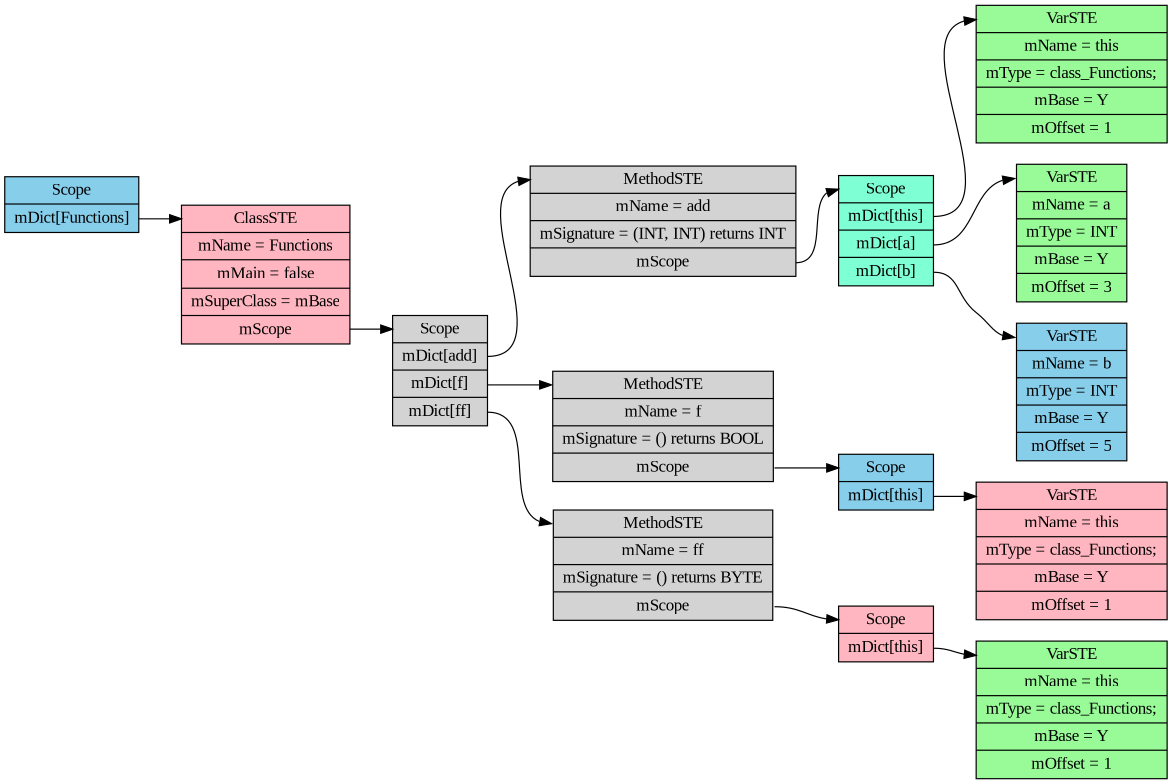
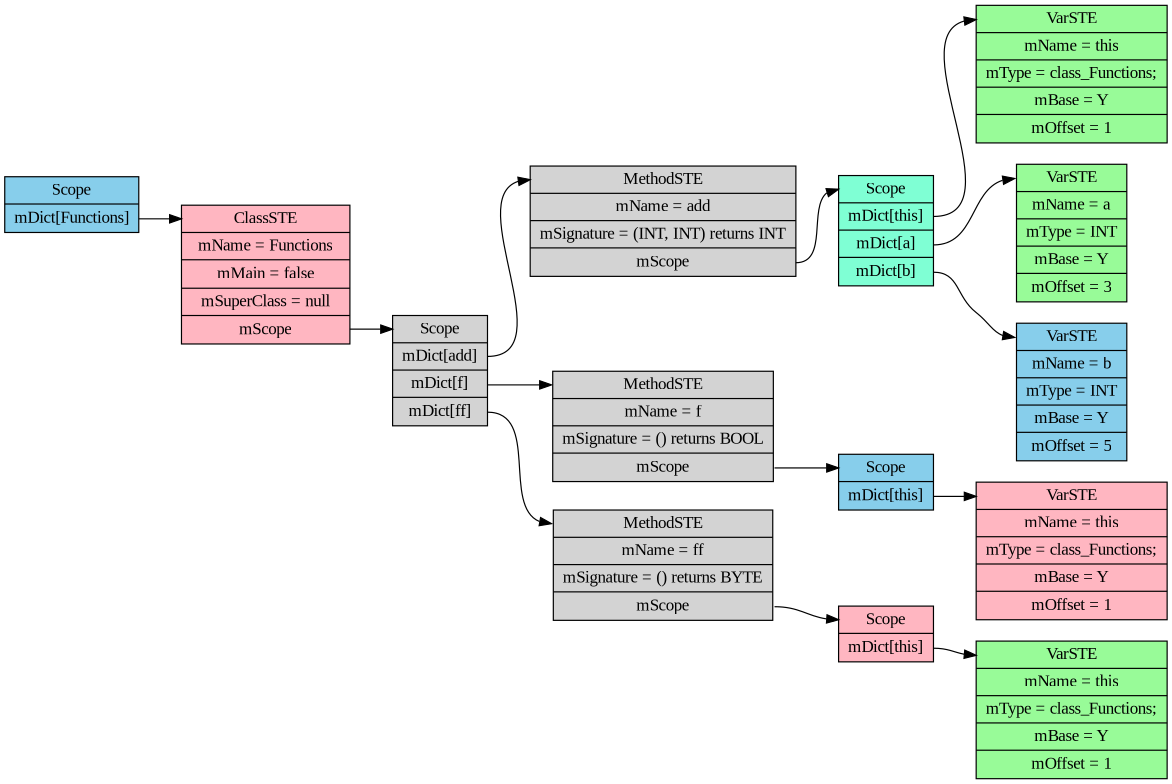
  digraph {
    rankdir=LR
    fontname="Liberation Serif"
    node [shape=record style=filled fillcolor=lightgrey fontname="Liberation Serif"]
    edge [headport=f0 tailport=f1 fontname="Liberation Serif"]
    n1 [label=" <f0> Scope | <f1> mDict\[Functions\] " fillcolor=skyblue]
-   n2 [label=" <f0> ClassSTE | <f1> mName = Functions| <f2> mMain = false| <f3> mSuperClass = mBase| <f4> mScope " fillcolor=lightpink]
+   n2 [label=" <f0> ClassSTE | <f1> mName = Functions| <f2> mMain = false| <f3> mSuperClass = null| <f4> mScope " fillcolor=lightpink]
    n3 [label=" <f0> Scope | <f1> mDict\[add\] | <f2> mDict\[f\] | <f3> mDict\[ff\] "]
    n4 [label=" <f0> MethodSTE | <f1> mName = add| <f2> mSignature = (INT, INT) returns INT| <f3> mScope "]
    n5 [label=" <f0> MethodSTE | <f1> mName = f| <f2> mSignature = () returns BOOL| <f3> mScope "]
    n6 [label=" <f0> MethodSTE | <f1> mName = ff| <f2> mSignature = () returns BYTE| <f3> mScope "]
    n7 [label=" <f0> Scope | <f1> mDict\[this\] | <f2> mDict\[a\] | <f3> mDict\[b\] " fillcolor=aquamarine]
    n8 [label=" <f0> VarSTE | <f1> mName = this| <f2> mType = class_Functions;| <f3> mBase = Y| <f4> mOffset = 1" fillcolor=palegreen]
    n9 [label=" <f0> VarSTE | <f1> mName = a| <f2> mType = INT| <f3> mBase = Y| <f4> mOffset = 3" fillcolor=palegreen]
    n10 [label=" <f0> VarSTE | <f1> mName = b| <f2> mType = INT| <f3> mBase = Y| <f4> mOffset = 5" fillcolor=skyblue]
    n11 [label=" <f0> Scope | <f1> mDict\[this\] " fillcolor=skyblue]
    n12 [label=" <f0> VarSTE | <f1> mName = this| <f2> mType = class_Functions;| <f3> mBase = Y| <f4> mOffset = 1" fillcolor=lightpink]
    n13 [label=" <f0> Scope | <f1> mDict\[this\] " fillcolor=lightpink]
    n14 [label=" <f0> VarSTE | <f1> mName = this| <f2> mType = class_Functions;| <f3> mBase = Y| <f4> mOffset = 1" fillcolor=palegreen]
    n1 -> n2
    n2 -> n3 [tailport=f4]
    n3 -> n4
    n3 -> n5 [tailport=f2]
    n3 -> n6 [tailport=f3]
    n4 -> n7 [tailport=f3]
    n5 -> n11 [tailport=f3]
    n6 -> n13 [tailport=f3]
    n7 -> n8
    n7 -> n9 [tailport=f2]
    n7 -> n10 [tailport=f3]
    n11 -> n12
    n13 -> n14
  }
